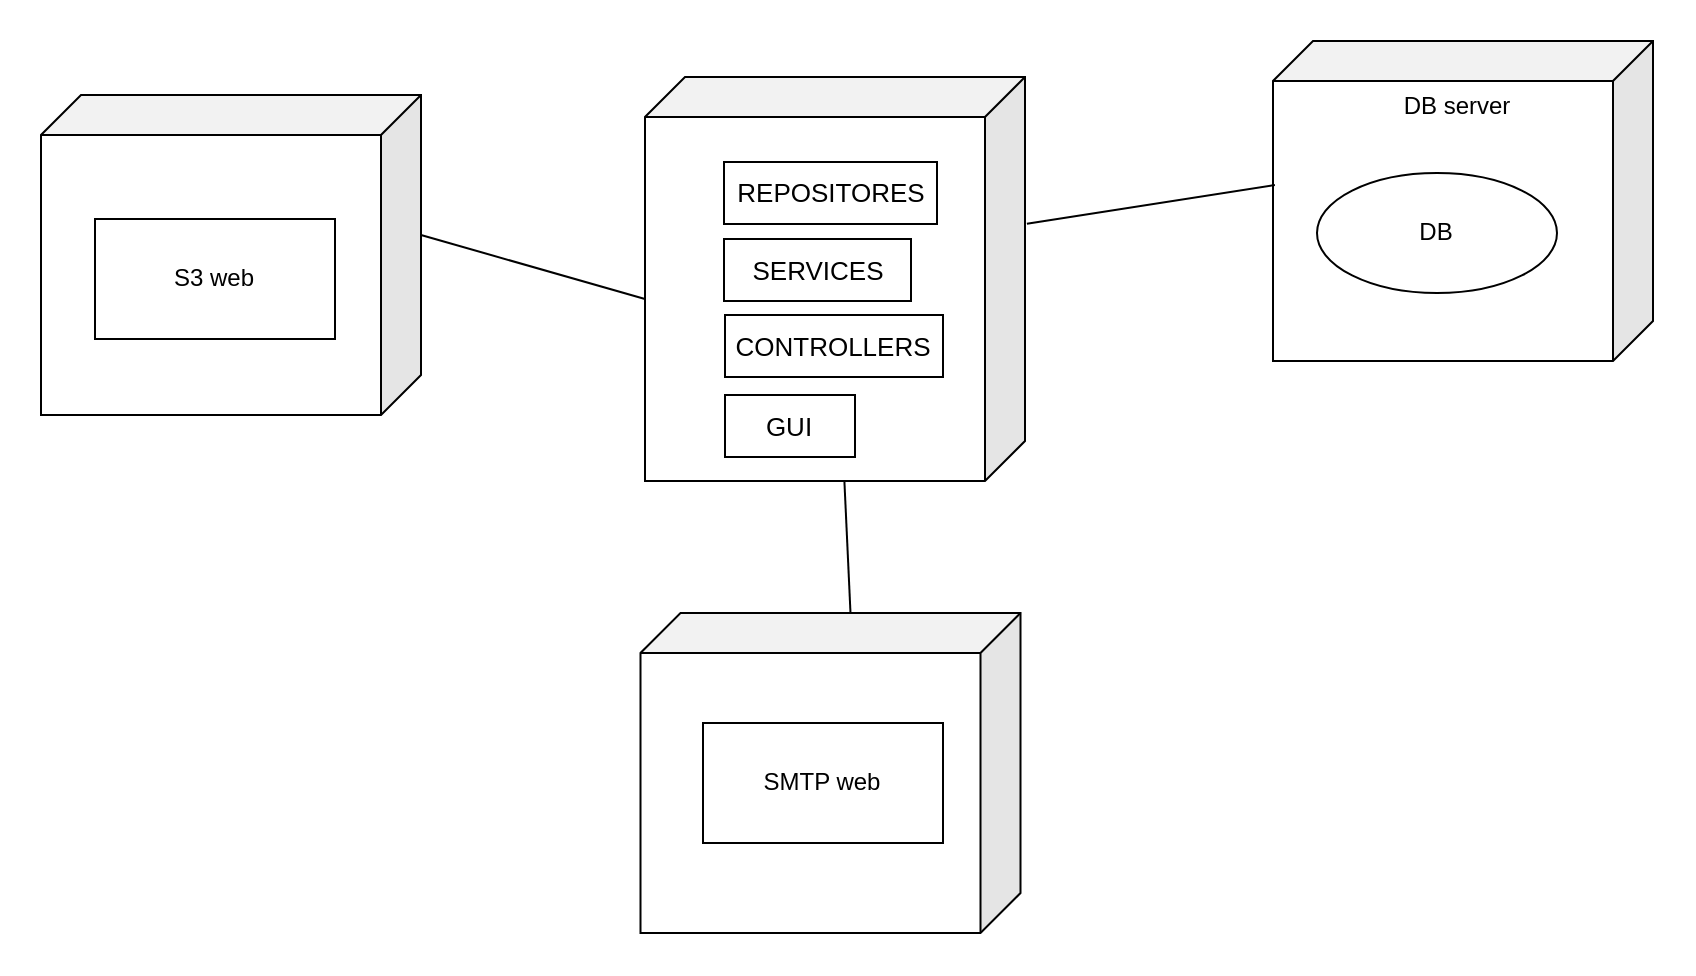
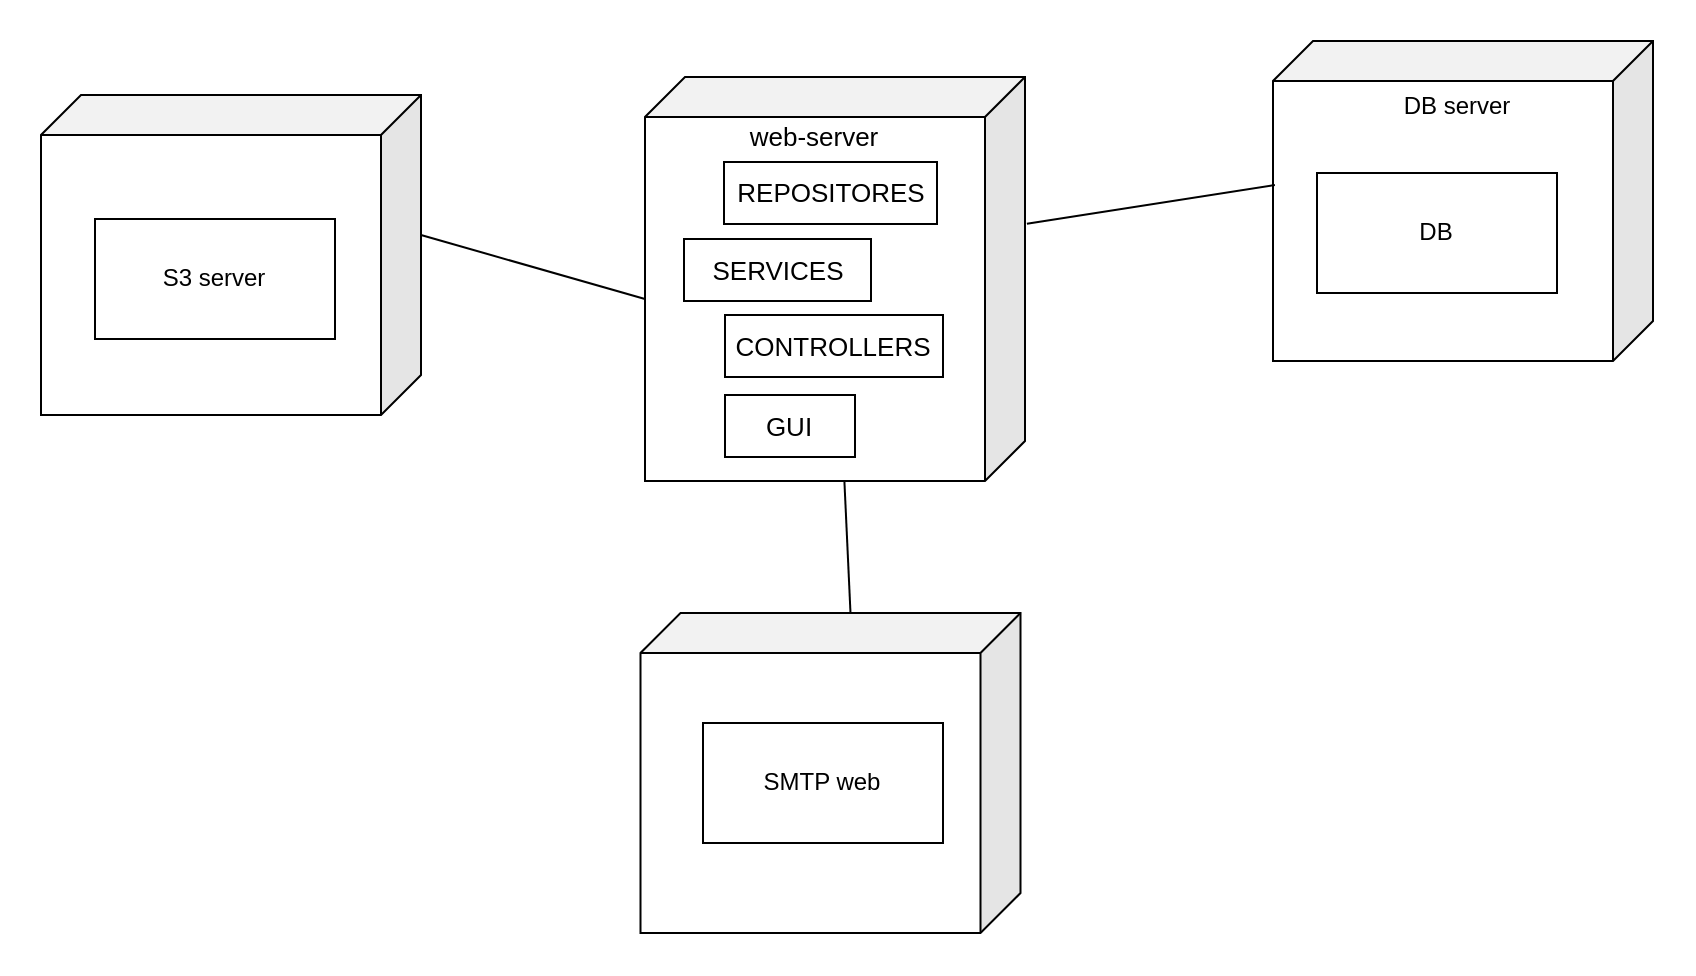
  <mxCell id="0" />
  <mxCell id="1" parent="0" />
  <mxCell id="2" value="" style="shape=cube;whiteSpace=wrap;html=1;boundedLbl=1;backgroundOutline=1;darkOpacity=0.05;darkOpacity2=0.1;shadow=0;sketch=0;noLabel=0;connectable=1;gradientColor=none;flipH=1;flipV=0;" parent="1" vertex="1"><mxGeometry x="636" y="20" width="190" height="160" as="geometry" /></mxCell>
  <mxCell id="3" value="" style="shape=cube;whiteSpace=wrap;html=1;boundedLbl=1;backgroundOutline=1;darkOpacity=0.05;darkOpacity2=0.1;shadow=0;sketch=0;noLabel=0;connectable=1;gradientColor=none;flipH=1;flipV=0;" parent="1" vertex="1"><mxGeometry x="322" y="38" width="190" height="202" as="geometry" /></mxCell>
  <mxCell id="4" value="" style="endArrow=none;html=1;rounded=0;exitX=-0.005;exitY=0.363;exitDx=0;exitDy=0;exitPerimeter=0;entryX=0.995;entryY=0.45;entryDx=0;entryDy=0;entryPerimeter=0;" parent="1" source="3" target="2" edge="1"><mxGeometry width="50" height="50" relative="1" as="geometry"><mxPoint x="546" y="260" as="sourcePoint" /><mxPoint x="634" y="94" as="targetPoint" /></mxGeometry></mxCell>
  <mxCell id="5" value="DB server" style="text;html=1;strokeColor=none;fillColor=none;align=center;verticalAlign=middle;whiteSpace=wrap;rounded=0;shadow=0;sketch=0;" parent="1" vertex="1"><mxGeometry x="639" y="38" width="179" height="29" as="geometry" /></mxCell>
+ <mxCell id="6" value="web-server" style="text;html=1;strokeColor=none;fillColor=none;align=center;verticalAlign=middle;whiteSpace=wrap;rounded=0;shadow=0;sketch=0;fontSize=13;" parent="1" vertex="1"><mxGeometry x="362" y="54.5" width="90" height="26" as="geometry" /></mxCell>
  <mxCell id="7" value="REPOSITORES" style="rounded=0;whiteSpace=wrap;html=1;shadow=0;sketch=0;fontSize=13;gradientColor=none;" parent="1" vertex="1"><mxGeometry x="361.5" y="80.5" width="106.5" height="31" as="geometry" /></mxCell>
- <mxCell id="8" value="SERVICES" style="rounded=0;whiteSpace=wrap;html=1;shadow=0;sketch=0;fontSize=13;gradientColor=none;" parent="1" vertex="1"><mxGeometry x="361.5" y="119" width="93.5" height="31" as="geometry" /></mxCell>
+ <mxCell id="8" value="SERVICES" style="rounded=0;whiteSpace=wrap;html=1;shadow=0;sketch=0;fontSize=13;gradientColor=none;" parent="1" vertex="1"><mxGeometry x="341.5" y="119" width="93.5" height="31" as="geometry" /></mxCell>
  <mxCell id="9" value="CONTROLLERS" style="rounded=0;whiteSpace=wrap;html=1;shadow=0;sketch=0;fontSize=13;gradientColor=none;" parent="1" vertex="1"><mxGeometry x="362" y="157" width="109" height="31" as="geometry" /></mxCell>
- <mxCell id="10" value="DB" style="ellipse;whiteSpace=wrap;html=1;shadow=0;sketch=0;fontSize=12;gradientColor=none;" parent="1" vertex="1"><mxGeometry x="658" y="86" width="120" height="60" as="geometry" /></mxCell>
+ <mxCell id="10" value="DB" style="rounded=0;whiteSpace=wrap;html=1;shadow=0;sketch=0;fontSize=12;gradientColor=none;" parent="1" vertex="1"><mxGeometry x="658" y="86" width="120" height="60" as="geometry" /></mxCell>
  <mxCell id="11" style="rounded=0;orthogonalLoop=1;jettySize=auto;html=1;exitX=0;exitY=0;exitDx=0;exitDy=70;exitPerimeter=0;entryX=0;entryY=0;entryDx=190;entryDy=111;entryPerimeter=0;startArrow=none;startFill=0;endArrow=none;endFill=0;" edge="1" parent="1" source="12" target="3"><mxGeometry relative="1" as="geometry" /></mxCell>
  <mxCell id="12" value="" style="shape=cube;whiteSpace=wrap;html=1;boundedLbl=1;backgroundOutline=1;darkOpacity=0.05;darkOpacity2=0.1;shadow=0;sketch=0;noLabel=0;connectable=1;gradientColor=none;flipH=1;flipV=0;" vertex="1" parent="1"><mxGeometry x="20" y="47" width="190" height="160" as="geometry" /></mxCell>
  <mxCell id="13" value="GUI" style="rounded=0;whiteSpace=wrap;html=1;shadow=0;sketch=0;fontSize=13;gradientColor=none;" vertex="1" parent="1"><mxGeometry x="362" y="197" width="65" height="31" as="geometry" /></mxCell>
- <mxCell id="14" value="S3 web" style="rounded=0;whiteSpace=wrap;html=1;shadow=0;sketch=0;fontSize=12;gradientColor=none;" vertex="1" parent="1"><mxGeometry x="47" y="109" width="120" height="60" as="geometry" /></mxCell>
+ <mxCell id="14" value="S3 server" style="rounded=0;whiteSpace=wrap;html=1;shadow=0;sketch=0;fontSize=12;gradientColor=none;" vertex="1" parent="1"><mxGeometry x="47" y="109" width="120" height="60" as="geometry" /></mxCell>
  <mxCell id="15" style="edgeStyle=none;rounded=0;orthogonalLoop=1;jettySize=auto;html=1;exitX=0;exitY=0;exitDx=85;exitDy=0;exitPerimeter=0;startArrow=none;startFill=0;endArrow=none;endFill=0;" edge="1" parent="1" source="16" target="3"><mxGeometry relative="1" as="geometry" /></mxCell>
  <mxCell id="16" value="" style="shape=cube;whiteSpace=wrap;html=1;boundedLbl=1;backgroundOutline=1;darkOpacity=0.05;darkOpacity2=0.1;shadow=0;sketch=0;noLabel=0;connectable=1;gradientColor=none;flipH=1;flipV=0;" vertex="1" parent="1"><mxGeometry x="319.75" y="306" width="190" height="160" as="geometry" /></mxCell>
  <mxCell id="17" value="SMTP web" style="rounded=0;whiteSpace=wrap;html=1;shadow=0;sketch=0;fontSize=12;gradientColor=none;" vertex="1" parent="1"><mxGeometry x="351" y="361" width="120" height="60" as="geometry" /></mxCell>
